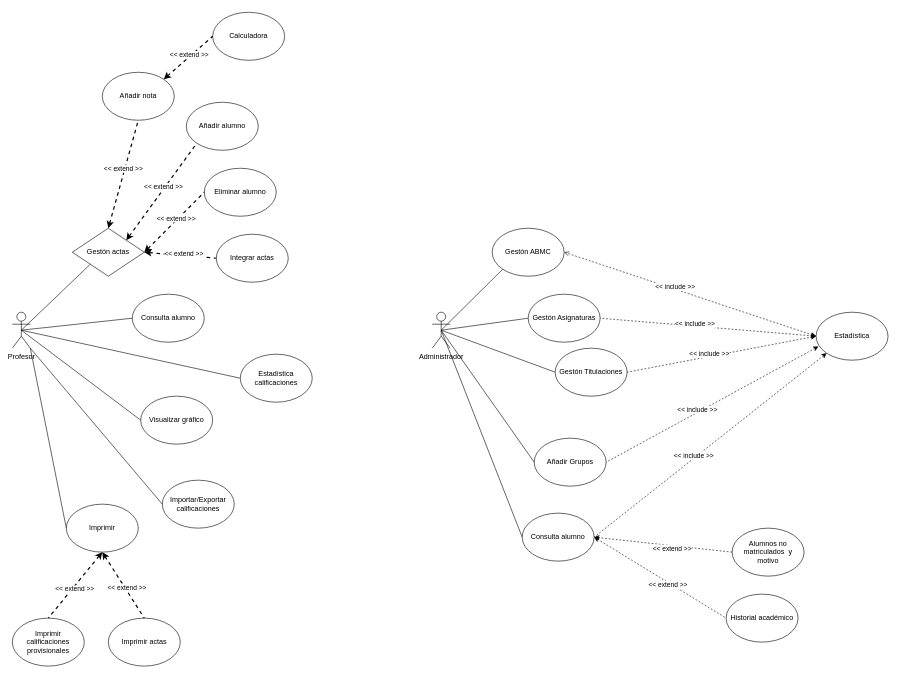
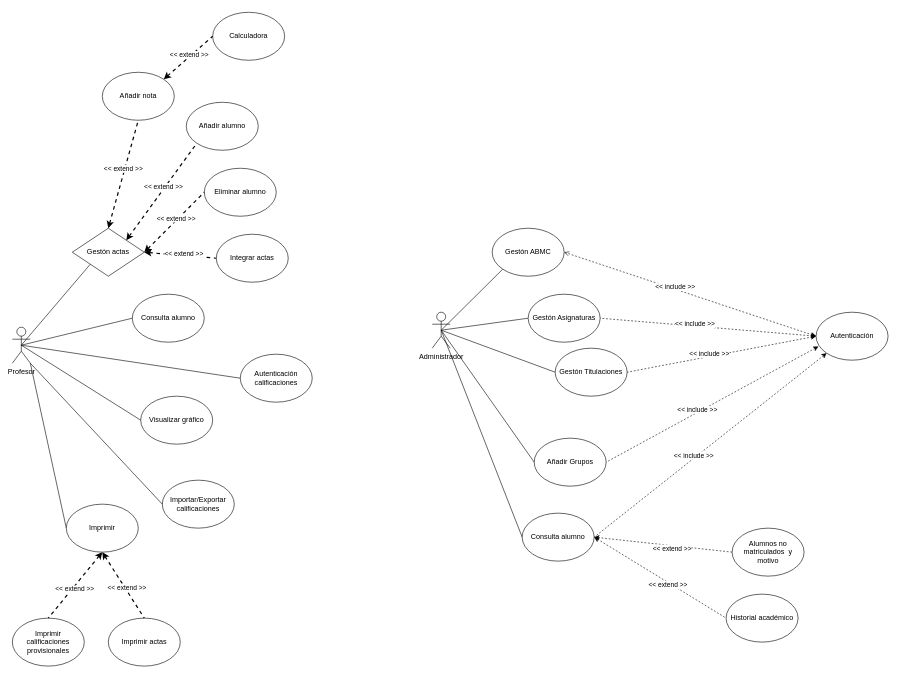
  <mxCell id="0" />
  <mxCell id="1" parent="0" />
  <mxCell id="2" style="rounded=0;orthogonalLoop=1;jettySize=auto;html=1;exitX=1;exitY=1;exitDx=0;exitDy=0;exitPerimeter=0;entryX=0;entryY=0.5;entryDx=0;entryDy=0;endArrow=none;endFill=0;" parent="1" source="3" target="22" edge="1"><mxGeometry relative="1" as="geometry" /></mxCell>
- <mxCell id="3" value="Profesor" style="shape=umlActor;verticalLabelPosition=bottom;verticalAlign=top;html=1;outlineConnect=0;" parent="1" vertex="1"><mxGeometry x="20" y="520" width="30" height="60" as="geometry" /></mxCell>
+ <mxCell id="3" value="Profesor" style="shape=umlActor;verticalLabelPosition=bottom;verticalAlign=top;html=1;outlineConnect=0;" parent="1" vertex="1"><mxGeometry x="20" y="545" width="30" height="60" as="geometry" /></mxCell>
  <mxCell id="4" value="Gestón actas" style="rhombus;whiteSpace=wrap;html=1;" parent="1" vertex="1"><mxGeometry x="120" y="380" width="120" height="80" as="geometry" /></mxCell>
  <mxCell id="5" value="Añadir nota" style="ellipse;whiteSpace=wrap;html=1;" parent="1" vertex="1"><mxGeometry x="170" y="120" width="120" height="80" as="geometry" /></mxCell>
  <mxCell id="6" value="Añadir alumno" style="ellipse;whiteSpace=wrap;html=1;" parent="1" vertex="1"><mxGeometry x="310" y="170" width="120" height="80" as="geometry" /></mxCell>
  <mxCell id="7" value="Eliminar alumno" style="ellipse;whiteSpace=wrap;html=1;" parent="1" vertex="1"><mxGeometry x="340" y="280" width="120" height="80" as="geometry" /></mxCell>
  <mxCell id="8" value="Integrar actas" style="ellipse;whiteSpace=wrap;html=1;" parent="1" vertex="1"><mxGeometry x="360" y="390" width="120" height="80" as="geometry" /></mxCell>
  <mxCell id="9" value="" style="endArrow=none;dashed=1;html=1;strokeWidth=2;rounded=0;entryX=0.5;entryY=1;entryDx=0;entryDy=0;exitX=0.5;exitY=0;exitDx=0;exitDy=0;startArrow=classic;startFill=1;" parent="1" source="4" target="5" edge="1"><mxGeometry width="50" height="50" relative="1" as="geometry"><mxPoint x="230" y="330" as="sourcePoint" /><mxPoint x="280" y="280" as="targetPoint" /></mxGeometry></mxCell>
  <mxCell id="10" value="&amp;lt;&amp;lt; extend &amp;gt;&amp;gt;" style="edgeLabel;html=1;align=center;verticalAlign=middle;resizable=0;points=[];" parent="9" vertex="1" connectable="0"><mxGeometry x="0.087" y="3" relative="1" as="geometry"><mxPoint as="offset" /></mxGeometry></mxCell>
  <mxCell id="11" value="" style="endArrow=none;dashed=1;html=1;strokeWidth=2;rounded=0;entryX=0;entryY=1;entryDx=0;entryDy=0;exitX=1;exitY=0;exitDx=0;exitDy=0;startArrow=classic;startFill=1;" parent="1" source="4" target="6" edge="1"><mxGeometry width="50" height="50" relative="1" as="geometry"><mxPoint x="230" y="410" as="sourcePoint" /><mxPoint x="270" y="240" as="targetPoint" /></mxGeometry></mxCell>
  <mxCell id="12" value="&amp;lt;&amp;lt; extend &amp;gt;&amp;gt;" style="edgeLabel;html=1;align=center;verticalAlign=middle;resizable=0;points=[];" parent="11" vertex="1" connectable="0"><mxGeometry x="0.087" y="3" relative="1" as="geometry"><mxPoint as="offset" /></mxGeometry></mxCell>
  <mxCell id="13" value="" style="endArrow=none;dashed=1;html=1;strokeWidth=2;rounded=0;entryX=0;entryY=0.5;entryDx=0;entryDy=0;startArrow=classic;startFill=1;exitX=1;exitY=0.5;exitDx=0;exitDy=0;" parent="1" source="4" target="7" edge="1"><mxGeometry width="50" height="50" relative="1" as="geometry"><mxPoint x="260" y="410" as="sourcePoint" /><mxPoint x="320" y="350" as="targetPoint" /></mxGeometry></mxCell>
  <mxCell id="14" value="&amp;lt;&amp;lt; extend &amp;gt;&amp;gt;" style="edgeLabel;html=1;align=center;verticalAlign=middle;resizable=0;points=[];" parent="13" vertex="1" connectable="0"><mxGeometry x="0.087" y="3" relative="1" as="geometry"><mxPoint as="offset" /></mxGeometry></mxCell>
  <mxCell id="15" value="" style="endArrow=none;dashed=1;html=1;strokeWidth=2;rounded=0;exitX=1;exitY=0.5;exitDx=0;exitDy=0;startArrow=classic;startFill=1;entryX=0;entryY=0.5;entryDx=0;entryDy=0;" parent="1" source="4" target="8" edge="1"><mxGeometry width="50" height="50" relative="1" as="geometry"><mxPoint x="260" y="650" as="sourcePoint" /><mxPoint x="350" y="440" as="targetPoint" /></mxGeometry></mxCell>
  <mxCell id="16" value="&amp;lt;&amp;lt; extend &amp;gt;&amp;gt;" style="edgeLabel;html=1;align=center;verticalAlign=middle;resizable=0;points=[];" parent="15" vertex="1" connectable="0"><mxGeometry x="0.087" y="3" relative="1" as="geometry"><mxPoint as="offset" /></mxGeometry></mxCell>
  <mxCell id="17" value="Consulta alumno" style="ellipse;whiteSpace=wrap;html=1;" parent="1" vertex="1"><mxGeometry x="220" y="490" width="120" height="80" as="geometry" /></mxCell>
- <mxCell id="18" value="Estadística calificaciones" style="ellipse;whiteSpace=wrap;html=1;" parent="1" vertex="1"><mxGeometry x="400" y="590" width="120" height="80" as="geometry" /></mxCell>
+ <mxCell id="18" value="Autenticación calificaciones" style="ellipse;whiteSpace=wrap;html=1;" parent="1" vertex="1"><mxGeometry x="400" y="590" width="120" height="80" as="geometry" /></mxCell>
  <mxCell id="19" value="Visualizar gráfico" style="ellipse;whiteSpace=wrap;html=1;" parent="1" vertex="1"><mxGeometry x="234" y="660" width="120" height="80" as="geometry" /></mxCell>
  <mxCell id="20" value="Calculadora" style="ellipse;whiteSpace=wrap;html=1;" parent="1" vertex="1"><mxGeometry x="354" y="20" width="120" height="80" as="geometry" /></mxCell>
  <mxCell id="21" value="Importar/Exportar calificaciones" style="ellipse;whiteSpace=wrap;html=1;" parent="1" vertex="1"><mxGeometry x="270" y="800" width="120" height="80" as="geometry" /></mxCell>
  <mxCell id="22" value="Imprimir" style="ellipse;whiteSpace=wrap;html=1;" parent="1" vertex="1"><mxGeometry x="110" y="840" width="120" height="80" as="geometry" /></mxCell>
  <mxCell id="23" value="Imprimir actas" style="ellipse;whiteSpace=wrap;html=1;" parent="1" vertex="1"><mxGeometry x="180" y="1030" width="120" height="80" as="geometry" /></mxCell>
  <mxCell id="24" value="Imprimir calificaciones provisionales" style="ellipse;whiteSpace=wrap;html=1;" parent="1" vertex="1"><mxGeometry x="20" y="1030" width="120" height="80" as="geometry" /></mxCell>
  <mxCell id="25" style="rounded=0;orthogonalLoop=1;jettySize=auto;html=1;exitX=1;exitY=1;exitDx=0;exitDy=0;exitPerimeter=0;entryX=0;entryY=0.5;entryDx=0;entryDy=0;endArrow=none;endFill=0;" parent="1" source="3" target="21" edge="1"><mxGeometry relative="1" as="geometry"><mxPoint x="90" y="580" as="sourcePoint" /><mxPoint x="200" y="1050" as="targetPoint" /></mxGeometry></mxCell>
  <mxCell id="26" style="rounded=0;orthogonalLoop=1;jettySize=auto;html=1;exitX=0.5;exitY=0.5;exitDx=0;exitDy=0;exitPerimeter=0;entryX=0;entryY=0.5;entryDx=0;entryDy=0;endArrow=none;endFill=0;" parent="1" source="3" target="19" edge="1"><mxGeometry relative="1" as="geometry"><mxPoint x="70" y="600" as="sourcePoint" /><mxPoint x="180" y="1070" as="targetPoint" /></mxGeometry></mxCell>
  <mxCell id="27" style="rounded=0;orthogonalLoop=1;jettySize=auto;html=1;exitX=0.5;exitY=0.5;exitDx=0;exitDy=0;exitPerimeter=0;entryX=0;entryY=0.5;entryDx=0;entryDy=0;endArrow=none;endFill=0;" parent="1" source="3" target="18" edge="1"><mxGeometry relative="1" as="geometry"><mxPoint x="80" y="610" as="sourcePoint" /><mxPoint x="190" y="1080" as="targetPoint" /></mxGeometry></mxCell>
  <mxCell id="28" style="rounded=0;orthogonalLoop=1;jettySize=auto;html=1;exitX=0.5;exitY=0.5;exitDx=0;exitDy=0;exitPerimeter=0;entryX=0;entryY=0.5;entryDx=0;entryDy=0;endArrow=none;endFill=0;" parent="1" source="3" target="17" edge="1"><mxGeometry relative="1" as="geometry"><mxPoint x="50" y="510" as="sourcePoint" /><mxPoint x="225" y="640" as="targetPoint" /></mxGeometry></mxCell>
  <mxCell id="29" style="rounded=0;orthogonalLoop=1;jettySize=auto;html=1;exitX=0.5;exitY=0.5;exitDx=0;exitDy=0;exitPerimeter=0;entryX=0;entryY=1;entryDx=0;entryDy=0;endArrow=none;endFill=0;" parent="1" source="3" target="4" edge="1"><mxGeometry relative="1" as="geometry"><mxPoint x="55" y="570" as="sourcePoint" /><mxPoint x="230" y="700" as="targetPoint" /></mxGeometry></mxCell>
  <mxCell id="30" value="" style="endArrow=none;dashed=1;html=1;strokeWidth=2;rounded=0;entryX=0;entryY=0.5;entryDx=0;entryDy=0;exitX=1;exitY=0;exitDx=0;exitDy=0;startArrow=classic;startFill=1;" parent="1" source="5" target="20" edge="1"><mxGeometry width="50" height="50" relative="1" as="geometry"><mxPoint x="190" y="390" as="sourcePoint" /><mxPoint x="240" y="210" as="targetPoint" /></mxGeometry></mxCell>
  <mxCell id="31" value="&amp;lt;&amp;lt; extend &amp;gt;&amp;gt;" style="edgeLabel;html=1;align=center;verticalAlign=middle;resizable=0;points=[];" parent="30" vertex="1" connectable="0"><mxGeometry x="0.087" y="3" relative="1" as="geometry"><mxPoint as="offset" /></mxGeometry></mxCell>
  <mxCell id="32" value="" style="endArrow=none;dashed=1;html=1;strokeWidth=2;rounded=0;entryX=0.5;entryY=0;entryDx=0;entryDy=0;exitX=0.5;exitY=1;exitDx=0;exitDy=0;startArrow=classic;startFill=1;" parent="1" source="22" target="23" edge="1"><mxGeometry width="50" height="50" relative="1" as="geometry"><mxPoint x="385" y="1050" as="sourcePoint" /><mxPoint x="435" y="870" as="targetPoint" /></mxGeometry></mxCell>
  <mxCell id="33" value="&amp;lt;&amp;lt; extend &amp;gt;&amp;gt;" style="edgeLabel;html=1;align=center;verticalAlign=middle;resizable=0;points=[];" parent="32" vertex="1" connectable="0"><mxGeometry x="0.087" y="3" relative="1" as="geometry"><mxPoint as="offset" /></mxGeometry></mxCell>
  <mxCell id="34" value="" style="endArrow=none;dashed=1;html=1;strokeWidth=2;rounded=0;entryX=0.5;entryY=0;entryDx=0;entryDy=0;exitX=0.5;exitY=1;exitDx=0;exitDy=0;startArrow=classic;startFill=1;" parent="1" source="22" target="24" edge="1"><mxGeometry width="50" height="50" relative="1" as="geometry"><mxPoint x="330" y="1060" as="sourcePoint" /><mxPoint x="430" y="980" as="targetPoint" /></mxGeometry></mxCell>
  <mxCell id="35" value="&amp;lt;&amp;lt; extend &amp;gt;&amp;gt;" style="edgeLabel;html=1;align=center;verticalAlign=middle;resizable=0;points=[];" parent="34" vertex="1" connectable="0"><mxGeometry x="0.087" y="3" relative="1" as="geometry"><mxPoint as="offset" /></mxGeometry></mxCell>
  <mxCell id="36" value="Administrador" style="shape=umlActor;verticalLabelPosition=bottom;verticalAlign=top;html=1;outlineConnect=0;" parent="1" vertex="1"><mxGeometry x="720" y="520" width="30" height="60" as="geometry" /></mxCell>
  <mxCell id="37" value="Gestón ABMC" style="ellipse;whiteSpace=wrap;html=1;" parent="1" vertex="1"><mxGeometry x="820" y="380" width="120" height="80" as="geometry" /></mxCell>
  <mxCell id="38" style="rounded=0;orthogonalLoop=1;jettySize=auto;html=1;exitX=0.5;exitY=0.5;exitDx=0;exitDy=0;exitPerimeter=0;entryX=0;entryY=0.5;entryDx=0;entryDy=0;endArrow=none;endFill=0;" parent="1" source="36" target="46" edge="1"><mxGeometry relative="1" as="geometry"><mxPoint x="770" y="600" as="sourcePoint" /><mxPoint x="920" y="760" as="targetPoint" /></mxGeometry></mxCell>
  <mxCell id="39" style="rounded=0;orthogonalLoop=1;jettySize=auto;html=1;exitX=0.5;exitY=0.5;exitDx=0;exitDy=0;exitPerimeter=0;entryX=0;entryY=0.5;entryDx=0;entryDy=0;endArrow=none;endFill=0;" parent="1" source="36" target="43" edge="1"><mxGeometry relative="1" as="geometry"><mxPoint x="780" y="610" as="sourcePoint" /><mxPoint x="930" y="640" as="targetPoint" /></mxGeometry></mxCell>
  <mxCell id="40" style="rounded=0;orthogonalLoop=1;jettySize=auto;html=1;exitX=0.5;exitY=0.5;exitDx=0;exitDy=0;exitPerimeter=0;entryX=0;entryY=0.5;entryDx=0;entryDy=0;endArrow=none;endFill=0;" parent="1" source="36" target="42" edge="1"><mxGeometry relative="1" as="geometry"><mxPoint x="750" y="510" as="sourcePoint" /><mxPoint x="900" y="530" as="targetPoint" /></mxGeometry></mxCell>
  <mxCell id="41" style="rounded=0;orthogonalLoop=1;jettySize=auto;html=1;exitX=0.5;exitY=0.5;exitDx=0;exitDy=0;exitPerimeter=0;entryX=0;entryY=1;entryDx=0;entryDy=0;endArrow=none;endFill=0;" parent="1" source="36" target="37" edge="1"><mxGeometry relative="1" as="geometry"><mxPoint x="755" y="570" as="sourcePoint" /><mxPoint x="930" y="700" as="targetPoint" /></mxGeometry></mxCell>
  <mxCell id="42" value="Gestón Asignaturas" style="ellipse;whiteSpace=wrap;html=1;" parent="1" vertex="1"><mxGeometry x="880" y="490" width="120" height="80" as="geometry" /></mxCell>
  <mxCell id="43" value="Gestón Titulaciones" style="ellipse;whiteSpace=wrap;html=1;" parent="1" vertex="1"><mxGeometry x="925" y="580" width="120" height="80" as="geometry" /></mxCell>
  <mxCell id="44" style="rounded=0;orthogonalLoop=1;jettySize=auto;html=1;exitX=1;exitY=0.5;exitDx=0;exitDy=0;entryX=0;entryY=0.5;entryDx=0;entryDy=0;dashed=1;endArrow=none;endFill=0;startArrow=classic;startFill=1;" parent="1" source="46" target="47" edge="1"><mxGeometry relative="1" as="geometry" /></mxCell>
  <mxCell id="45" value="&amp;lt;&amp;lt; extend &amp;gt;&amp;gt;" style="edgeLabel;html=1;align=center;verticalAlign=middle;resizable=0;points=[];" parent="44" vertex="1" connectable="0"><mxGeometry x="0.131" y="-4" relative="1" as="geometry"><mxPoint as="offset" /></mxGeometry></mxCell>
  <mxCell id="46" value="Consulta alumno" style="ellipse;whiteSpace=wrap;html=1;" parent="1" vertex="1"><mxGeometry x="870" y="855" width="120" height="80" as="geometry" /></mxCell>
  <mxCell id="47" value="Alumnos no matriculados&amp;nbsp; y motivo" style="ellipse;whiteSpace=wrap;html=1;" parent="1" vertex="1"><mxGeometry x="1220" y="880" width="120" height="80" as="geometry" /></mxCell>
  <mxCell id="48" value="Historial académico" style="ellipse;whiteSpace=wrap;html=1;" parent="1" vertex="1"><mxGeometry x="1210" y="990" width="120" height="80" as="geometry" /></mxCell>
  <mxCell id="49" style="rounded=0;orthogonalLoop=1;jettySize=auto;html=1;exitX=1;exitY=0.5;exitDx=0;exitDy=0;entryX=0;entryY=0.5;entryDx=0;entryDy=0;dashed=1;endArrow=none;endFill=0;startArrow=classic;startFill=1;" parent="1" source="46" target="48" edge="1"><mxGeometry relative="1" as="geometry"><mxPoint x="1060" y="800" as="sourcePoint" /><mxPoint x="1150" y="720" as="targetPoint" /></mxGeometry></mxCell>
  <mxCell id="50" value="&amp;lt;&amp;lt; extend &amp;gt;&amp;gt;" style="edgeLabel;html=1;align=center;verticalAlign=middle;resizable=0;points=[];" parent="49" vertex="1" connectable="0"><mxGeometry x="0.131" y="-4" relative="1" as="geometry"><mxPoint as="offset" /></mxGeometry></mxCell>
- <mxCell id="51" value="Estadística" style="ellipse;whiteSpace=wrap;html=1;" vertex="1" parent="1"><mxGeometry x="1360" y="520" width="120" height="80" as="geometry" /></mxCell>
+ <mxCell id="51" value="Autenticación" style="ellipse;whiteSpace=wrap;html=1;" vertex="1" parent="1"><mxGeometry x="1360" y="520" width="120" height="80" as="geometry" /></mxCell>
  <mxCell id="52" style="rounded=0;orthogonalLoop=1;jettySize=auto;html=1;entryX=1;entryY=0.5;entryDx=0;entryDy=0;dashed=1;endArrow=none;endFill=0;startArrow=classic;startFill=1;exitX=0;exitY=1;exitDx=0;exitDy=0;" edge="1" parent="1" source="51" target="46"><mxGeometry relative="1" as="geometry"><mxPoint x="1300" y="440" as="sourcePoint" /><mxPoint x="1300" y="620" as="targetPoint" /></mxGeometry></mxCell>
  <mxCell id="53" value="&amp;lt;&amp;lt; include &amp;gt;&amp;gt;" style="edgeLabel;html=1;align=center;verticalAlign=middle;resizable=0;points=[];" vertex="1" connectable="0" parent="52"><mxGeometry x="0.131" y="-4" relative="1" as="geometry"><mxPoint as="offset" /></mxGeometry></mxCell>
  <mxCell id="54" style="rounded=0;orthogonalLoop=1;jettySize=auto;html=1;entryX=1;entryY=0.5;entryDx=0;entryDy=0;dashed=1;endArrow=none;endFill=0;startArrow=classic;startFill=1;exitX=0;exitY=0.5;exitDx=0;exitDy=0;" edge="1" parent="1" source="51" target="43"><mxGeometry relative="1" as="geometry"><mxPoint x="1408" y="440" as="sourcePoint" /><mxPoint x="1012" y="644" as="targetPoint" /></mxGeometry></mxCell>
  <mxCell id="55" value="&amp;lt;&amp;lt; include &amp;gt;&amp;gt;" style="edgeLabel;html=1;align=center;verticalAlign=middle;resizable=0;points=[];" vertex="1" connectable="0" parent="54"><mxGeometry x="0.131" y="-4" relative="1" as="geometry"><mxPoint as="offset" /></mxGeometry></mxCell>
  <mxCell id="56" style="rounded=0;orthogonalLoop=1;jettySize=auto;html=1;entryX=1;entryY=0.5;entryDx=0;entryDy=0;dashed=1;endArrow=none;endFill=0;startArrow=classic;startFill=1;exitX=0;exitY=0.5;exitDx=0;exitDy=0;" edge="1" parent="1" source="51" target="42"><mxGeometry relative="1" as="geometry"><mxPoint x="1398" y="548" as="sourcePoint" /><mxPoint x="1002" y="752" as="targetPoint" /></mxGeometry></mxCell>
  <mxCell id="57" value="&amp;lt;&amp;lt; include &amp;gt;&amp;gt;" style="edgeLabel;html=1;align=center;verticalAlign=middle;resizable=0;points=[];" vertex="1" connectable="0" parent="56"><mxGeometry x="0.131" y="-4" relative="1" as="geometry"><mxPoint as="offset" /></mxGeometry></mxCell>
  <mxCell id="58" style="rounded=0;orthogonalLoop=1;jettySize=auto;html=1;entryX=1;entryY=0.5;entryDx=0;entryDy=0;dashed=1;endArrow=open;endFill=0;startArrow=classic;startFill=1;exitX=0;exitY=0.5;exitDx=0;exitDy=0;" edge="1" parent="1" source="51" target="37"><mxGeometry relative="1" as="geometry"><mxPoint x="1408" y="558" as="sourcePoint" /><mxPoint x="1012" y="762" as="targetPoint" /></mxGeometry></mxCell>
  <mxCell id="59" value="&amp;lt;&amp;lt; include &amp;gt;&amp;gt;" style="edgeLabel;html=1;align=center;verticalAlign=middle;resizable=0;points=[];" vertex="1" connectable="0" parent="58"><mxGeometry x="0.131" y="-4" relative="1" as="geometry"><mxPoint as="offset" /></mxGeometry></mxCell>
  <mxCell id="60" value="Añadir Grupos" style="ellipse;whiteSpace=wrap;html=1;" vertex="1" parent="1"><mxGeometry x="890" y="730" width="120" height="80" as="geometry" /></mxCell>
  <mxCell id="61" style="rounded=0;orthogonalLoop=1;jettySize=auto;html=1;entryX=1;entryY=0.5;entryDx=0;entryDy=0;dashed=1;endArrow=none;endFill=0;startArrow=classic;startFill=1;exitX=0.033;exitY=0.713;exitDx=0;exitDy=0;exitPerimeter=0;" edge="1" parent="1" source="51" target="60"><mxGeometry relative="1" as="geometry"><mxPoint x="1370" y="510" as="sourcePoint" /><mxPoint x="1050" y="650" as="targetPoint" /></mxGeometry></mxCell>
  <mxCell id="62" value="&amp;lt;&amp;lt; include &amp;gt;&amp;gt;" style="edgeLabel;html=1;align=center;verticalAlign=middle;resizable=0;points=[];" vertex="1" connectable="0" parent="61"><mxGeometry x="0.131" y="-4" relative="1" as="geometry"><mxPoint as="offset" /></mxGeometry></mxCell>
  <mxCell id="63" style="rounded=0;orthogonalLoop=1;jettySize=auto;html=1;exitX=0.5;exitY=0.5;exitDx=0;exitDy=0;exitPerimeter=0;entryX=0;entryY=0.5;entryDx=0;entryDy=0;endArrow=none;endFill=0;" edge="1" parent="1" source="36" target="60"><mxGeometry relative="1" as="geometry"><mxPoint x="745" y="560" as="sourcePoint" /><mxPoint x="930" y="650" as="targetPoint" /></mxGeometry></mxCell>
